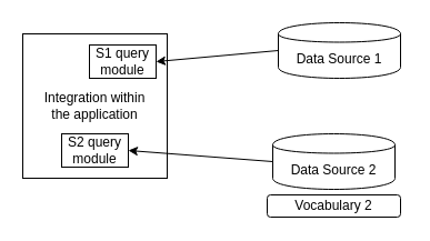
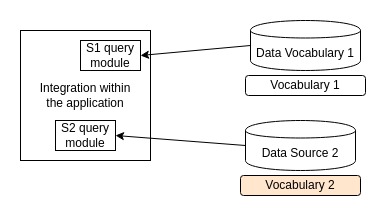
  <mxCell id="0" />
  <mxCell id="1" parent="0" />
  <mxCell id="2" value="Integration within&lt;br&gt;the application" style="whiteSpace=wrap;html=1;aspect=fixed;" vertex="1" parent="1"><mxGeometry x="20" y="30" width="130" height="130" as="geometry" /></mxCell>
  <mxCell id="3" value="S1 query&lt;br&gt;module" style="rounded=0;whiteSpace=wrap;html=1;" vertex="1" parent="1"><mxGeometry x="80" y="40" width="60" height="30" as="geometry" /></mxCell>
  <mxCell id="4" value="S2 query&lt;br&gt;module" style="rounded=0;whiteSpace=wrap;html=1;" vertex="1" parent="1"><mxGeometry x="55" y="120" width="60" height="30" as="geometry" /></mxCell>
- <mxCell id="5" value="Data Source 1" style="shape=cylinder;whiteSpace=wrap;html=1;boundedLbl=1;backgroundOutline=1;" vertex="1" parent="1"><mxGeometry x="250" y="20" width="110" height="50" as="geometry" /></mxCell>
+ <mxCell id="5" value="Data Vocabulary 1" style="shape=cylinder;whiteSpace=wrap;html=1;boundedLbl=1;backgroundOutline=1;" vertex="1" parent="1"><mxGeometry x="250" y="20" width="110" height="50" as="geometry" /></mxCell>
+ <mxCell id="6" value="Vocabulary 1" style="rounded=1;whiteSpace=wrap;html=1;" vertex="1" parent="1"><mxGeometry x="245" y="75" width="120" height="20" as="geometry" /></mxCell>
  <mxCell id="7" value="" style="endArrow=classic;html=1;entryX=1;entryY=0.5;entryDx=0;entryDy=0;exitX=0;exitY=0.5;exitDx=0;exitDy=0;" edge="1" parent="1" source="5" target="3"><mxGeometry width="50" height="50" relative="1" as="geometry"><mxPoint x="20" y="230" as="sourcePoint" /><mxPoint x="70" y="180" as="targetPoint" /></mxGeometry></mxCell>
  <mxCell id="8" value="Data Source 2" style="shape=cylinder;whiteSpace=wrap;html=1;boundedLbl=1;backgroundOutline=1;" vertex="1" parent="1"><mxGeometry x="245" y="120" width="110" height="50" as="geometry" /></mxCell>
- <mxCell id="9" value="Vocabulary 2" style="rounded=1;whiteSpace=wrap;html=1;" vertex="1" parent="1"><mxGeometry x="240" y="175" width="120" height="20" as="geometry" /></mxCell>
+ <mxCell id="9" value="Vocabulary 2" style="rounded=1;whiteSpace=wrap;html=1;fillColor=#ffe6cc;" vertex="1" parent="1"><mxGeometry x="240" y="175" width="120" height="20" as="geometry" /></mxCell>
  <mxCell id="10" value="" style="endArrow=classic;html=1;entryX=1;entryY=0.5;entryDx=0;entryDy=0;exitX=0;exitY=0.5;exitDx=0;exitDy=0;" edge="1" parent="1" source="8" target="4"><mxGeometry width="50" height="50" relative="1" as="geometry"><mxPoint x="260" y="55" as="sourcePoint" /><mxPoint x="150" y="65" as="targetPoint" /></mxGeometry></mxCell>
